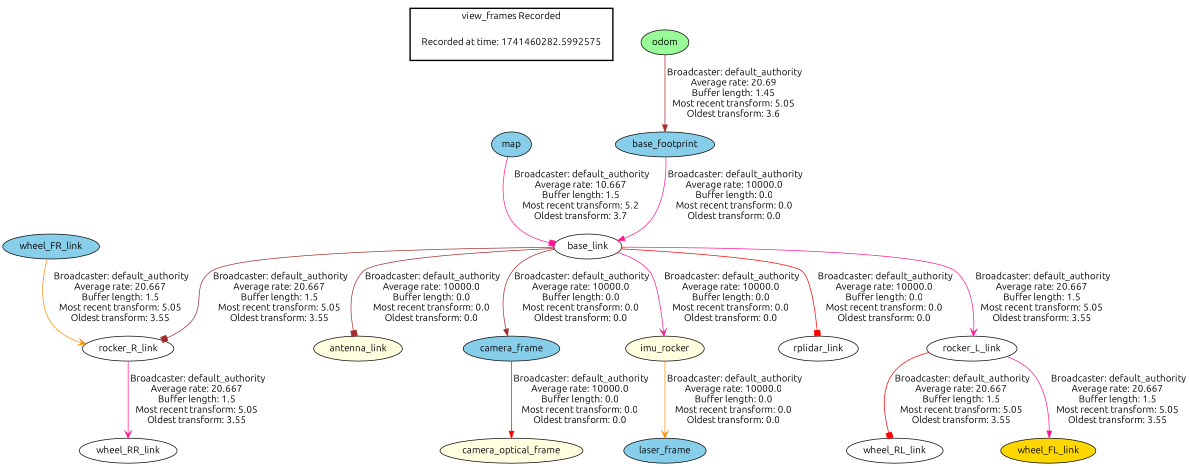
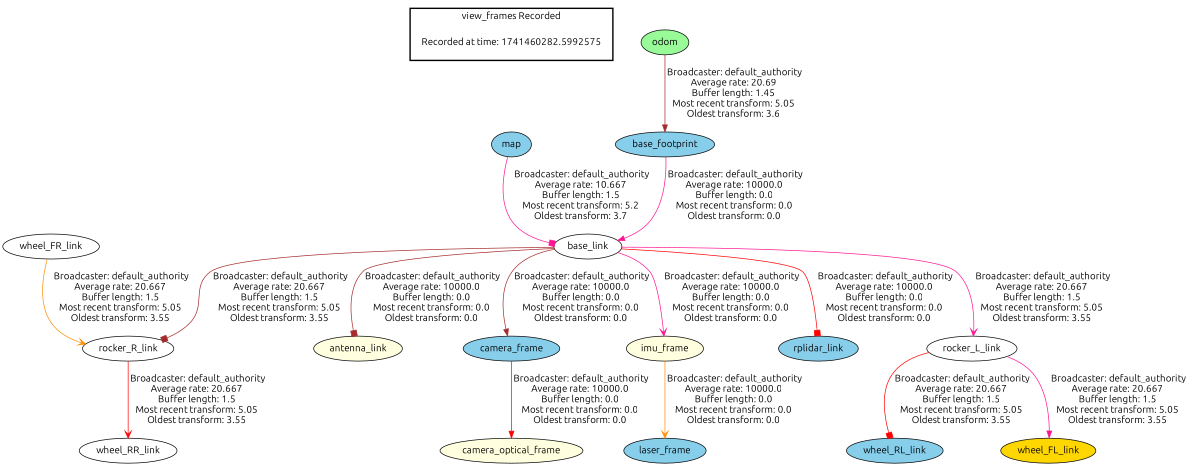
  digraph {
    fontname=Ubuntu
    node [fillcolor=white fontname=Ubuntu style=filled]
    edge [fontname=Ubuntu arrowhead=box color=deeppink]
    "Recorded at time: 1741460282.5992575" [shape=plaintext]
    map [fillcolor=skyblue]
    base_link
    rocker_L_link
    rocker_R_link
    antenna_link [fillcolor=lightyellow]
    camera_frame [fillcolor=skyblue]
-   imu_frame [fillcolor=lightyellow label=imu_rocker]
-   rplidar_link
+   imu_frame [fillcolor=lightyellow]
+   rplidar_link [fillcolor=skyblue]
    wheel_FL_link [fillcolor=gold]
-   wheel_RL_link
+   wheel_RL_link [fillcolor=skyblue]
    wheel_RR_link
    camera_optical_frame [fillcolor=lightyellow]
    laser_frame [fillcolor=skyblue]
    base_footprint [fillcolor=skyblue]
-   wheel_FR_link [fillcolor=skyblue]
+   wheel_FR_link
    odom [fillcolor=palegreen]
    subgraph cluster_1 {
      color=black
      label="view_frames Recorded"
      style=bold
      "Recorded at time: 1741460282.5992575"
    }
    "Recorded at time: 1741460282.5992575" -> map [style=invis arrowhead="" color=""]
    map -> base_link [label=" Broadcaster: default_authority\nAverage rate: 10.667\nBuffer length: 1.5\nMost recent transform: 5.2\nOldest transform: 3.7\n"]
    base_link -> rocker_L_link [arrowhead=vee label=" Broadcaster: default_authority\nAverage rate: 20.667\nBuffer length: 1.5\nMost recent transform: 5.05\nOldest transform: 3.55\n"]
    base_link -> rocker_R_link [color=brown label=" Broadcaster: default_authority\nAverage rate: 20.667\nBuffer length: 1.5\nMost recent transform: 5.05\nOldest transform: 3.55\n"]
    base_link -> antenna_link [color=brown label=" Broadcaster: default_authority\nAverage rate: 10000.0\nBuffer length: 0.0\nMost recent transform: 0.0\nOldest transform: 0.0\n"]
    base_link -> camera_frame [arrowhead=normal color=brown label=" Broadcaster: default_authority\nAverage rate: 10000.0\nBuffer length: 0.0\nMost recent transform: 0.0\nOldest transform: 0.0\n"]
    base_link -> imu_frame [arrowhead=vee label=" Broadcaster: default_authority\nAverage rate: 10000.0\nBuffer length: 0.0\nMost recent transform: 0.0\nOldest transform: 0.0\n"]
    base_link -> rplidar_link [color=red label=" Broadcaster: default_authority\nAverage rate: 10000.0\nBuffer length: 0.0\nMost recent transform: 0.0\nOldest transform: 0.0\n"]
    rocker_L_link -> wheel_FL_link [arrowhead=normal label=" Broadcaster: default_authority\nAverage rate: 20.667\nBuffer length: 1.5\nMost recent transform: 5.05\nOldest transform: 3.55\n"]
    rocker_L_link -> wheel_RL_link [color=red label=" Broadcaster: default_authority\nAverage rate: 20.667\nBuffer length: 1.5\nMost recent transform: 5.05\nOldest transform: 3.55\n"]
-   rocker_R_link -> wheel_RR_link [arrowhead=vee label=" Broadcaster: default_authority\nAverage rate: 20.667\nBuffer length: 1.5\nMost recent transform: 5.05\nOldest transform: 3.55\n"]
+   rocker_R_link -> wheel_RR_link [arrowhead=vee color=red label=" Broadcaster: default_authority\nAverage rate: 20.667\nBuffer length: 1.5\nMost recent transform: 5.05\nOldest transform: 3.55\n"]
    camera_frame -> camera_optical_frame [arrowhead=normal color=red label=" Broadcaster: default_authority\nAverage rate: 10000.0\nBuffer length: 0.0\nMost recent transform: 0.0\nOldest transform: 0.0\n"]
    imu_frame -> laser_frame [arrowhead=vee color=darkorange label=" Broadcaster: default_authority\nAverage rate: 10000.0\nBuffer length: 0.0\nMost recent transform: 0.0\nOldest transform: 0.0\n"]
    base_footprint -> base_link [arrowhead=normal label=" Broadcaster: default_authority\nAverage rate: 10000.0\nBuffer length: 0.0\nMost recent transform: 0.0\nOldest transform: 0.0\n"]
    wheel_FR_link -> rocker_R_link [arrowhead=vee color=darkorange label=" Broadcaster: default_authority\nAverage rate: 20.667\nBuffer length: 1.5\nMost recent transform: 5.05\nOldest transform: 3.55\n"]
    odom -> base_footprint [arrowhead=normal color=brown label=" Broadcaster: default_authority\nAverage rate: 20.69\nBuffer length: 1.45\nMost recent transform: 5.05\nOldest transform: 3.6\n"]
  }
